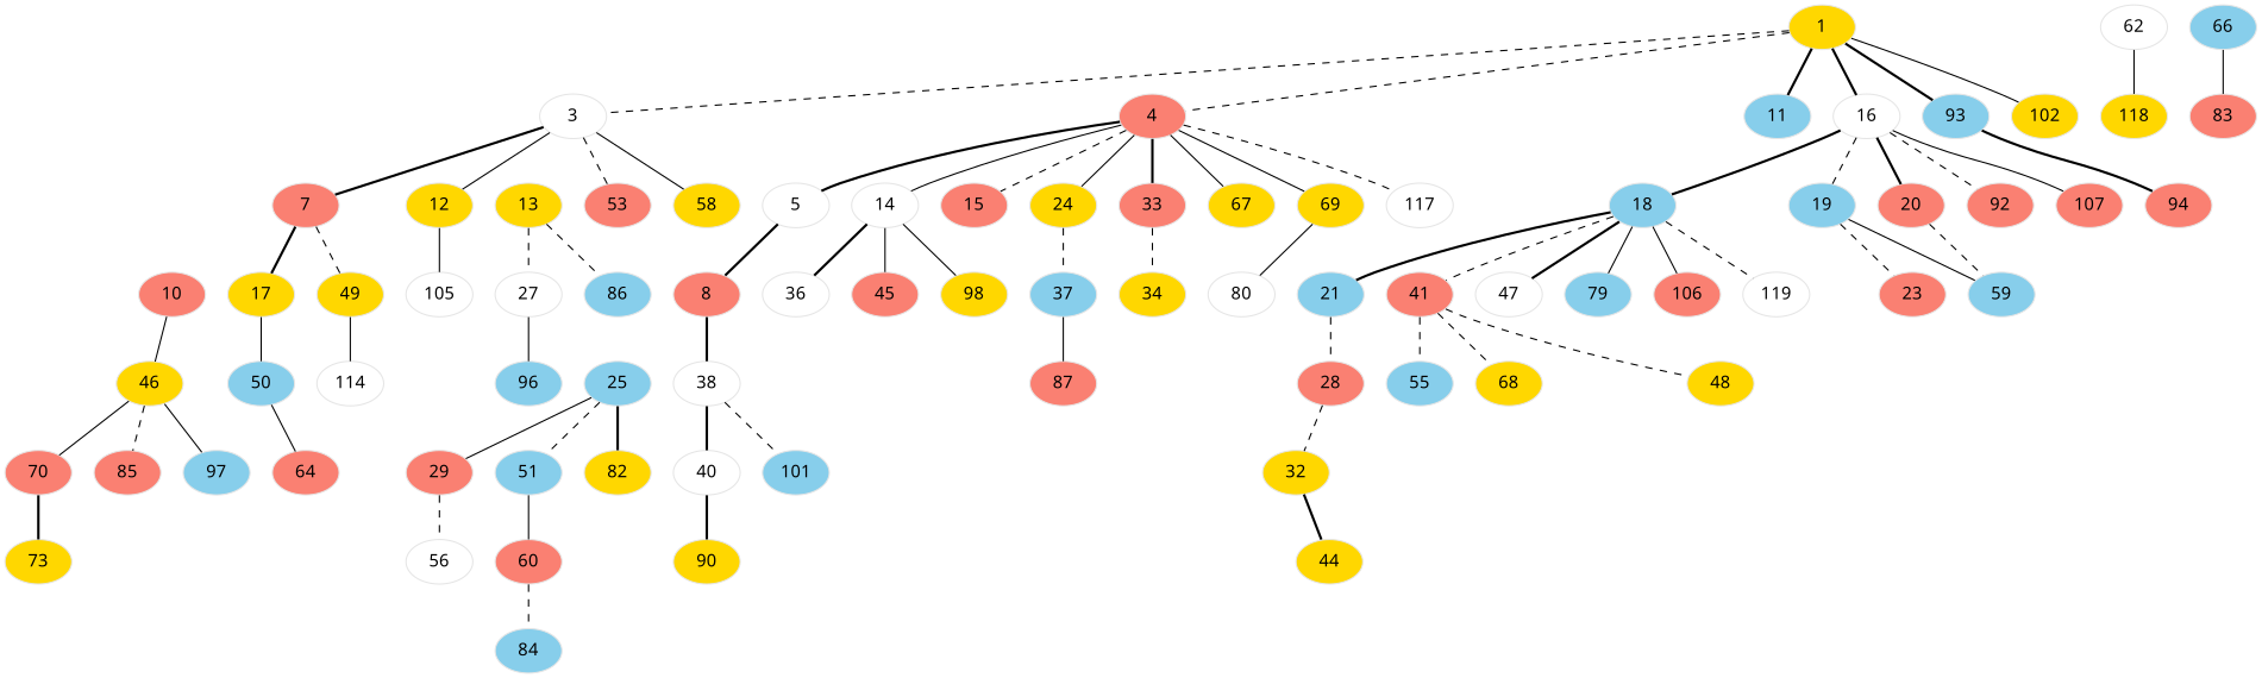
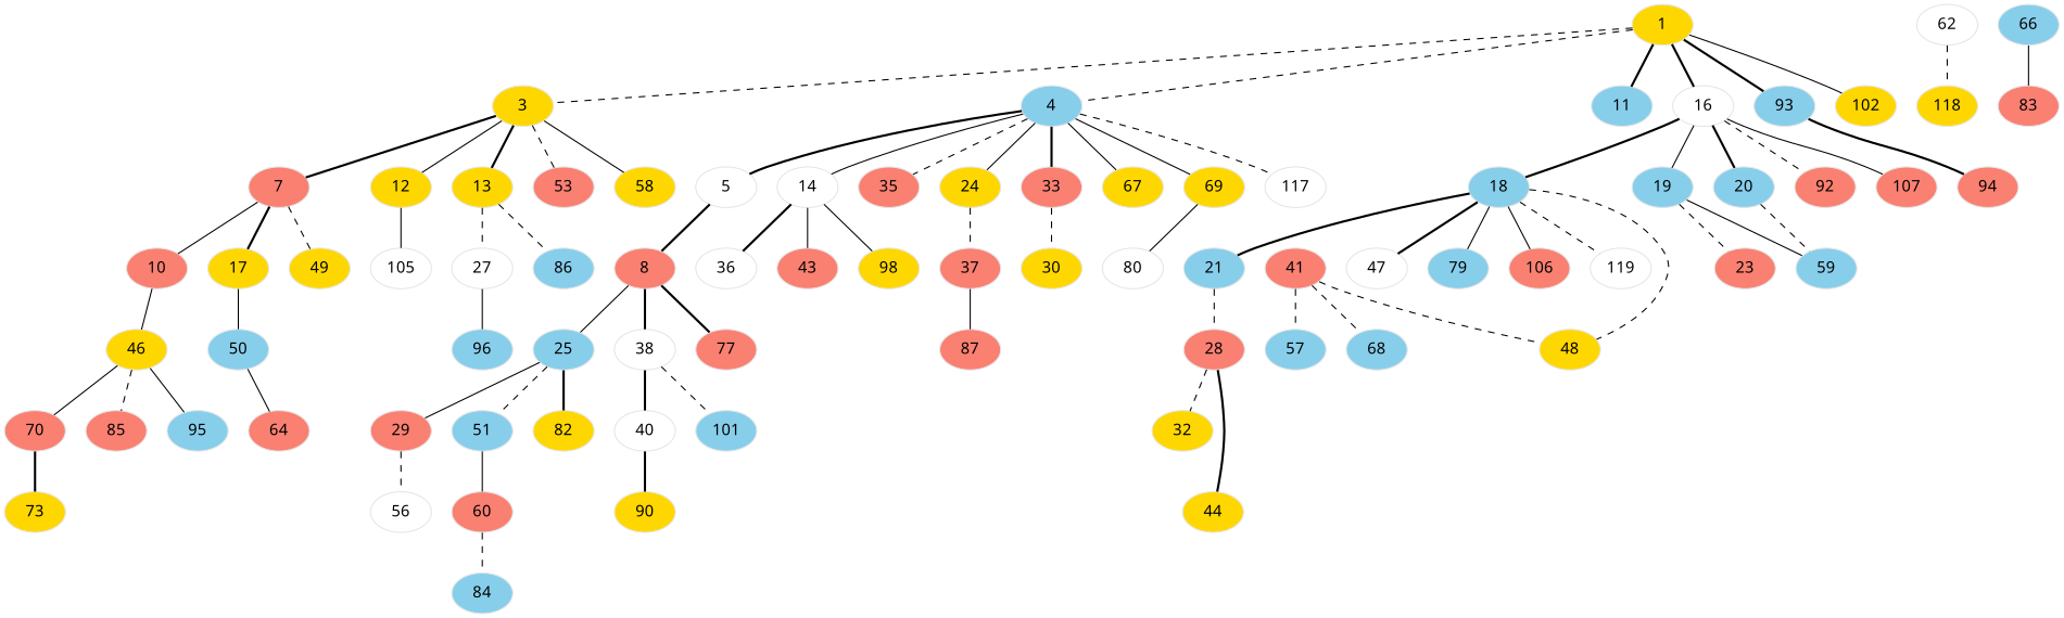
  graph {
    fontname="Noto Sans"
    node [color=gray90 fillcolor=salmon fontname="Noto Sans" style=filled]
    edge [fontname="Noto Sans" style=solid]
    1 [fillcolor=gold super="+2"]
-   3 [fillcolor=white super="+103"]
-   4 [super="+6"]
+   3 [fillcolor=gold super="+103"]
+   4 [fillcolor=skyblue super="+6"]
    11 [fillcolor=skyblue]
    16 [fillcolor=white super="+75"]
    93 [fillcolor=skyblue]
    102 [fillcolor=gold]
    7
    12 [fillcolor=gold super="+22"]
    13 [fillcolor=gold super="+57"]
    53
    58 [fillcolor=gold]
    5 [fillcolor=white]
    14 [fillcolor=white super="+30"]
-   15 [super="+42"]
+   15 [super="+42" label=35]
    24 [fillcolor=gold super="+39"]
    33
    67 [fillcolor=gold super="+110"]
    69 [fillcolor=gold]
    117 [fillcolor=white]
    18 [fillcolor=skyblue super="+35"]
    19 [fillcolor=skyblue]
-   20 [super="+51"]
+   20 [fillcolor=skyblue super="+51"]
    92
    107
    94
    10
    17 [fillcolor=gold super="+72"]
    49 [fillcolor=gold super="+111"]
    105 [fillcolor=white super="+113"]
    27 [fillcolor=white super="+31"]
    86 [fillcolor=skyblue]
    8 [super="+9"]
    36 [fillcolor=white super="+54"]
-   43 [super="+91" label=45]
+   43 [super="+91"]
    98 [fillcolor=gold]
-   37 [fillcolor=skyblue]
-   34 [fillcolor=gold]
+   37
+   34 [fillcolor=gold label=30]
    80 [fillcolor=white super="+97"]
    25 [fillcolor=skyblue super="+81"]
    38 [fillcolor=white super="+61"]
+   77
    62 [fillcolor=white super="+108"]
    118 [fillcolor=gold]
    46 [fillcolor=gold super="+65"]
    50 [fillcolor=skyblue]
-   114 [fillcolor=white]
    29
    n49 [fillcolor=skyblue label=51 super="+76"]
    82 [fillcolor=gold]
    40 [fillcolor=white super="+63"]
    101 [fillcolor=skyblue]
    70
    85 [super="+109"]
-   95 [fillcolor=skyblue label=97]
+   95 [fillcolor=skyblue]
    96 [fillcolor=skyblue super="+116"]
    21 [fillcolor=skyblue super="+26"]
    41 [super="+45"]
    47 [fillcolor=white]
    79 [fillcolor=skyblue]
    106
    119 [fillcolor=white]
    23 [super="+99"]
    59 [fillcolor=skyblue super="+88"]
    64
    28
    48 [fillcolor=gold super="+78"]
-   55 [fillcolor=skyblue super="+112"]
-   68 [fillcolor=gold super="+104"]
+   55 [fillcolor=skyblue super="+112" label=57]
+   68 [fillcolor=skyblue super="+104"]
    66 [fillcolor=skyblue super="+71"]
    83
    32 [fillcolor=gold super="+74"]
    87 [super="+115"]
    56 [fillcolor=white]
    60 [super="+89"]
    44 [fillcolor=gold]
    90 [fillcolor=gold super="+100"]
    73 [fillcolor=gold]
    84 [fillcolor=skyblue]
    1 -- 3 [style=dashed]
    1 -- 4 [style=dashed]
    1 -- 11 [style=bold]
    1 -- 16 [style=bold]
    1 -- 93 [style=bold]
    1 -- 102
    3 -- 7 [style=bold]
    3 -- 12
+   3 -- 13 [style=bold]
    3 -- 53 [style=dashed]
    3 -- 58
    4 -- 5 [style=bold]
    4 -- 14
    4 -- 15 [style=dashed]
    4 -- 24
    4 -- 33 [style=bold]
    4 -- 67
    4 -- 69
    4 -- 117 [style=dashed]
    16 -- 18 [style=bold]
-   16 -- 19 [style=dashed]
+   16 -- 19
    16 -- 20 [style=bold]
    16 -- 92 [style=dashed]
    16 -- 107
    93 -- 94 [style=bold]
+   7 -- 10
    7 -- 17 [style=bold]
    7 -- 49 [style=dashed]
    12 -- 105
    13 -- 27 [style=dashed]
    13 -- 86 [style=dashed]
    5 -- 8 [style=bold]
    14 -- 36 [style=bold]
    14 -- 43
    14 -- 98
    24 -- 37 [style=dashed]
    33 -- 34 [style=dashed]
    69 -- 80
    18 -- 21 [style=bold]
-   18 -- 41 [style=dashed]
+   18 -- 48 [style=dashed]
    18 -- 47 [style=bold]
    18 -- 79
    18 -- 106
    18 -- 119 [style=dashed]
    19 -- 23 [style=dashed]
    19 -- 59
    20 -- 59 [style=dashed]
    10 -- 46
    17 -- 50
-   49 -- 114
    27 -- 96
+   8 -- 25
    8 -- 38 [style=bold]
+   8 -- 77 [style=bold]
    37 -- 87
    25 -- 29
    25 -- n49 [style=dashed]
    25 -- 82 [style=bold]
    38 -- 40 [style=bold]
    38 -- 101 [style=dashed]
-   62 -- 118
+   62 -- 118 [style=dashed]
    46 -- 70
    46 -- 85 [style=dashed]
    46 -- 95
    50 -- 64
    29 -- 56 [style=dashed]
    n49 -- 60
    40 -- 90 [style=bold]
    70 -- 73 [style=bold]
    21 -- 28 [style=dashed]
    41 -- 48 [style=dashed]
    41 -- 55 [style=dashed]
    41 -- 68 [style=dashed]
    28 -- 32 [style=dashed]
    66 -- 83
-   32 -- 44 [style=bold]
+   28 -- 44 [style=bold]
    60 -- 84 [style=dashed]
  }
